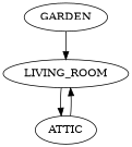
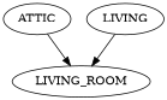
  digraph {
    LIVING_ROOM [Label="(LIVING-ROOM (YOU ARE IN TH..."]
    ATTIC [Label="(ATTIC (YOU ARE IN THE ATTI..."]
-   GARDEN [Label="(GARDEN (YOU ARE IN A BEAUT..."]
-   LIVING_ROOM -> ATTIC [Label="(UPSTAIRS LADDER)"]
+   GARDEN [Label="(GARDEN (YOU ARE IN A BEAUT..." label=LIVING]
    ATTIC -> LIVING_ROOM [Label="(DOWNSTAIRS LADDER)"]
    GARDEN -> LIVING_ROOM [Label="(EAST DOOR)"]
  }
